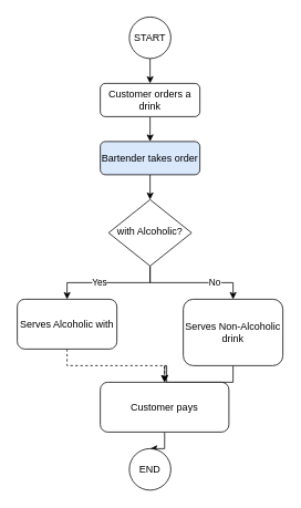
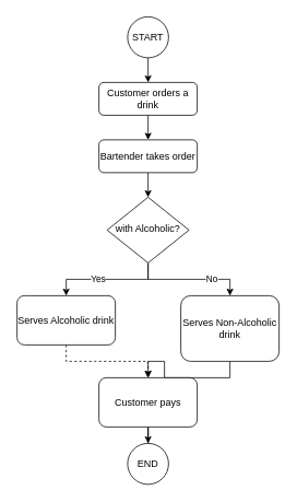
  <mxCell id="0" />
  <mxCell id="1" parent="0" />
  <mxCell id="2" style="edgeStyle=orthogonalEdgeStyle;rounded=0;orthogonalLoop=1;jettySize=auto;html=1;exitX=0.5;exitY=1;exitDx=0;exitDy=0;entryX=0.5;entryY=0;entryDx=0;entryDy=0;" edge="1" parent="1" source="3" target="5"><mxGeometry relative="1" as="geometry" /></mxCell>
  <mxCell id="3" value="Customer orders a drink" style="rounded=1;whiteSpace=wrap;html=1;fontSize=12;glass=0;strokeWidth=1;shadow=0;" vertex="1" parent="1"><mxGeometry x="120" y="100" width="120" height="40" as="geometry" /></mxCell>
  <mxCell id="4" style="edgeStyle=orthogonalEdgeStyle;rounded=0;orthogonalLoop=1;jettySize=auto;html=1;exitX=0.5;exitY=1;exitDx=0;exitDy=0;entryX=0.5;entryY=0;entryDx=0;entryDy=0;" edge="1" parent="1" source="5" target="10"><mxGeometry relative="1" as="geometry" /></mxCell>
- <mxCell id="5" value="Bartender takes order" style="rounded=1;whiteSpace=wrap;html=1;fillColor=#dae8fc;" vertex="1" parent="1"><mxGeometry x="120" y="170" width="120" height="40" as="geometry" /></mxCell>
+ <mxCell id="5" value="Bartender takes order" style="rounded=1;whiteSpace=wrap;html=1;" vertex="1" parent="1"><mxGeometry x="120" y="170" width="120" height="40" as="geometry" /></mxCell>
  <mxCell id="6" style="edgeStyle=orthogonalEdgeStyle;rounded=0;orthogonalLoop=1;jettySize=auto;html=1;exitX=0.5;exitY=1;exitDx=0;exitDy=0;" edge="1" parent="1" source="10" target="12"><mxGeometry relative="1" as="geometry" /></mxCell>
  <mxCell id="7" value="No" style="edgeLabel;html=1;align=center;verticalAlign=middle;resizable=0;points=[];" connectable="0" vertex="1" parent="6"><mxGeometry x="0.386" y="1" relative="1" as="geometry"><mxPoint as="offset" /></mxGeometry></mxCell>
  <mxCell id="8" style="edgeStyle=orthogonalEdgeStyle;rounded=0;orthogonalLoop=1;jettySize=auto;html=1;exitX=0.5;exitY=1;exitDx=0;exitDy=0;entryX=0.5;entryY=0;entryDx=0;entryDy=0;" edge="1" parent="1" source="10" target="14"><mxGeometry relative="1" as="geometry" /></mxCell>
  <mxCell id="9" value="Yes" style="edgeLabel;html=1;align=center;verticalAlign=middle;resizable=0;points=[];" connectable="0" vertex="1" parent="8"><mxGeometry x="0.171" y="-1" relative="1" as="geometry"><mxPoint as="offset" /></mxGeometry></mxCell>
  <mxCell id="10" value="with Alcoholic?" style="rhombus;whiteSpace=wrap;html=1;shadow=0;fontFamily=Helvetica;fontSize=12;align=center;strokeWidth=1;spacing=6;spacingTop=-4;" vertex="1" parent="1"><mxGeometry x="130" y="240" width="100" height="80" as="geometry" /></mxCell>
  <mxCell id="11" style="edgeStyle=orthogonalEdgeStyle;rounded=0;orthogonalLoop=1;jettySize=auto;html=1;exitX=0.5;exitY=1;exitDx=0;exitDy=0;entryX=0.5;entryY=0;entryDx=0;entryDy=0;" edge="1" parent="1" source="12" target="16"><mxGeometry relative="1" as="geometry" /></mxCell>
  <mxCell id="12" value="Serves Non-Alcoholic drink" style="rounded=1;whiteSpace=wrap;html=1;" vertex="1" parent="1"><mxGeometry x="220" y="360" width="120" height="80" as="geometry" /></mxCell>
  <mxCell id="13" style="edgeStyle=orthogonalEdgeStyle;rounded=0;orthogonalLoop=1;jettySize=auto;html=1;exitX=0.5;exitY=1;exitDx=0;exitDy=0;entryX=0.5;entryY=0;entryDx=0;entryDy=0;dashed=1;" edge="1" parent="1" source="14" target="16"><mxGeometry relative="1" as="geometry" /></mxCell>
- <mxCell id="14" value="Serves Alcoholic with" style="rounded=1;whiteSpace=wrap;html=1;" vertex="1" parent="1"><mxGeometry x="20" y="360" width="120" height="60" as="geometry" /></mxCell>
+ <mxCell id="14" value="Serves Alcoholic drink" style="rounded=1;whiteSpace=wrap;html=1;" vertex="1" parent="1"><mxGeometry x="20" y="360" width="120" height="60" as="geometry" /></mxCell>
  <mxCell id="15" style="edgeStyle=orthogonalEdgeStyle;rounded=0;orthogonalLoop=1;jettySize=auto;html=1;exitX=0.5;exitY=1;exitDx=0;exitDy=0;" edge="1" parent="1" source="16" target="19"><mxGeometry relative="1" as="geometry" /></mxCell>
- <mxCell id="16" value="Customer pays" style="rounded=1;whiteSpace=wrap;html=1;" vertex="1" parent="1"><mxGeometry x="120" y="460" width="155" height="60" as="geometry" /></mxCell>
+ <mxCell id="16" value="Customer pays" style="rounded=1;whiteSpace=wrap;html=1;" vertex="1" parent="1"><mxGeometry x="120" y="460" width="120" height="60" as="geometry" /></mxCell>
  <mxCell id="17" style="edgeStyle=orthogonalEdgeStyle;rounded=0;orthogonalLoop=1;jettySize=auto;html=1;exitX=0.5;exitY=1;exitDx=0;exitDy=0;entryX=0.5;entryY=0;entryDx=0;entryDy=0;" edge="1" parent="1" source="18" target="3"><mxGeometry relative="1" as="geometry" /></mxCell>
  <mxCell id="18" value="START" style="ellipse;whiteSpace=wrap;html=1;" vertex="1" parent="1"><mxGeometry x="155" y="20" width="50" height="50" as="geometry" /></mxCell>
  <mxCell id="19" value="END" style="ellipse;whiteSpace=wrap;html=1;" vertex="1" parent="1"><mxGeometry x="155" y="540" width="50" height="50" as="geometry" /></mxCell>
